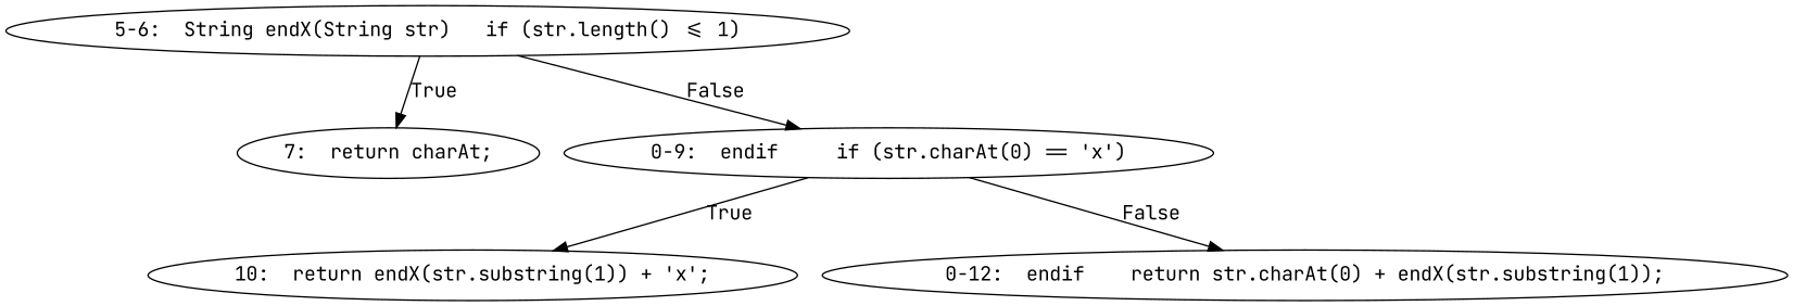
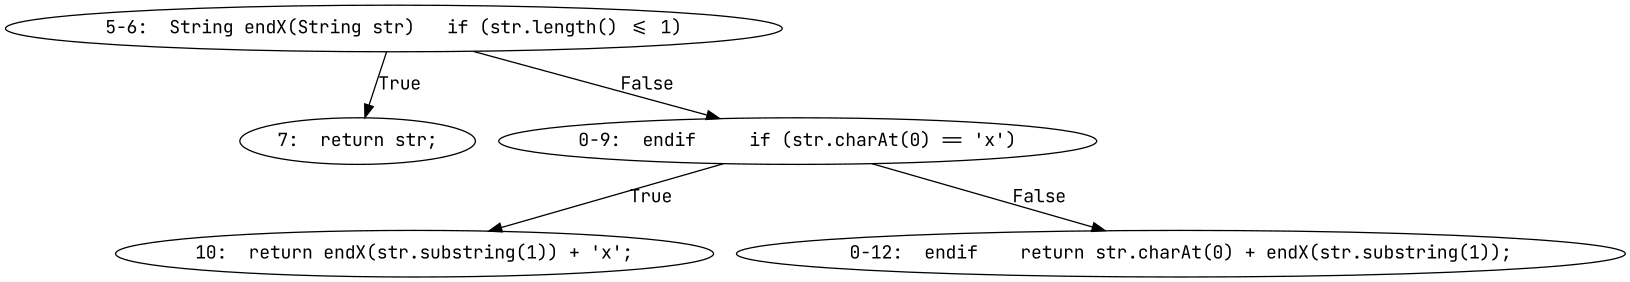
  digraph {
    fontname="JetBrains Mono"
    node [fontname="JetBrains Mono"]
    edge [fontname="JetBrains Mono"]
    n1 [label="5-6:  String endX(String str)	if (str.length() <= 1)"]
-   n2 [label="7:  return charAt;"]
+   n2 [label="7:  return str;"]
    n3 [label="0-9:  endif	if (str.charAt(0) == 'x')"]
    n4 [label="10:  return endX(str.substring(1)) + 'x';"]
    n5 [label="0-12:  endif	return str.charAt(0) + endX(str.substring(1));"]
    n1 -> n2 [label=True]
    n1 -> n3 [label=False]
    n3 -> n4 [label=True]
    n3 -> n5 [label=False]
  }
